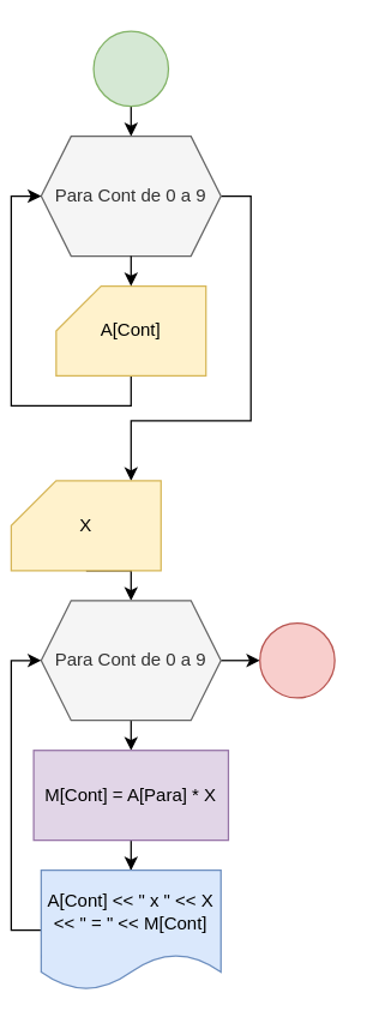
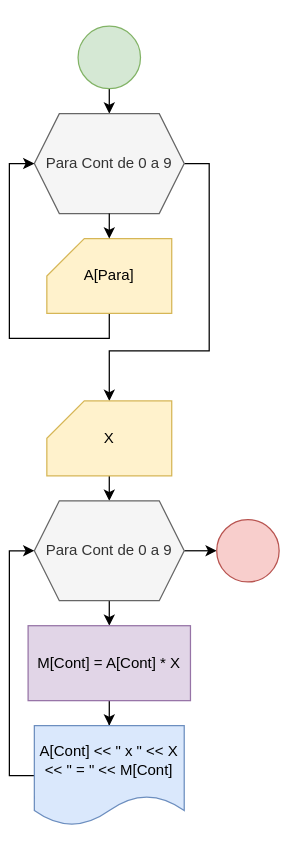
  <mxCell id="0" />
  <mxCell id="1" parent="0" />
  <mxCell id="2" style="edgeStyle=orthogonalEdgeStyle;rounded=0;orthogonalLoop=1;jettySize=auto;html=1;exitX=0.5;exitY=1;exitDx=0;exitDy=0;entryX=0.5;entryY=0;entryDx=0;entryDy=0;" parent="1" source="3" target="5" edge="1"><mxGeometry relative="1" as="geometry" /></mxCell>
  <mxCell id="3" value="" style="ellipse;whiteSpace=wrap;html=1;aspect=fixed;fillColor=#d5e8d4;strokeColor=#82b366;" parent="1" vertex="1"><mxGeometry x="60" y="20" width="50" height="50" as="geometry" /></mxCell>
  <mxCell id="4" style="edgeStyle=orthogonalEdgeStyle;rounded=0;orthogonalLoop=1;jettySize=auto;html=1;exitX=1;exitY=0.5;exitDx=0;exitDy=0;" parent="1" source="5" target="10" edge="1"><mxGeometry relative="1" as="geometry"><Array as="points"><mxPoint x="165" y="130" /><mxPoint x="165" y="280" /><mxPoint x="85" y="280" /></Array></mxGeometry></mxCell>
  <mxCell id="5" value="Para Cont de 0 a 9" style="shape=hexagon;perimeter=hexagonPerimeter2;whiteSpace=wrap;html=1;fixedSize=1;fillColor=#f5f5f5;fontColor=#333333;strokeColor=#666666;" parent="1" vertex="1"><mxGeometry x="25" y="90" width="120" height="80" as="geometry" /></mxCell>
  <mxCell id="6" style="edgeStyle=orthogonalEdgeStyle;rounded=0;orthogonalLoop=1;jettySize=auto;html=1;exitX=0.5;exitY=1;exitDx=0;exitDy=0;exitPerimeter=0;entryX=0;entryY=0.5;entryDx=0;entryDy=0;" parent="1" source="7" target="5" edge="1"><mxGeometry relative="1" as="geometry" /></mxCell>
- <mxCell id="7" value="A[Cont]" style="shape=card;whiteSpace=wrap;html=1;fillColor=#fff2cc;strokeColor=#d6b656;" parent="1" vertex="1"><mxGeometry x="35" y="190" width="100" height="60" as="geometry" /></mxCell>
+ <mxCell id="7" value="A[Para]" style="shape=card;whiteSpace=wrap;html=1;fillColor=#fff2cc;strokeColor=#d6b656;" parent="1" vertex="1"><mxGeometry x="35" y="190" width="100" height="60" as="geometry" /></mxCell>
  <mxCell id="8" style="edgeStyle=orthogonalEdgeStyle;rounded=0;orthogonalLoop=1;jettySize=auto;html=1;exitX=0.5;exitY=1;exitDx=0;exitDy=0;entryX=0.5;entryY=0;entryDx=0;entryDy=0;entryPerimeter=0;" parent="1" source="5" target="7" edge="1"><mxGeometry relative="1" as="geometry" /></mxCell>
  <mxCell id="9" style="edgeStyle=orthogonalEdgeStyle;rounded=0;orthogonalLoop=1;jettySize=auto;html=1;exitX=0.5;exitY=1;exitDx=0;exitDy=0;exitPerimeter=0;entryX=0.5;entryY=0;entryDx=0;entryDy=0;" parent="1" source="10" target="13" edge="1"><mxGeometry relative="1" as="geometry" /></mxCell>
- <mxCell id="10" value="X" style="shape=card;whiteSpace=wrap;html=1;fillColor=#fff2cc;strokeColor=#d6b656;" parent="1" vertex="1"><mxGeometry x="5" y="320" width="100" height="60" as="geometry" /></mxCell>
+ <mxCell id="10" value="X" style="shape=card;whiteSpace=wrap;html=1;fillColor=#fff2cc;strokeColor=#d6b656;" parent="1" vertex="1"><mxGeometry x="35" y="320" width="100" height="60" as="geometry" /></mxCell>
  <mxCell id="11" style="edgeStyle=orthogonalEdgeStyle;rounded=0;orthogonalLoop=1;jettySize=auto;html=1;exitX=0.5;exitY=1;exitDx=0;exitDy=0;entryX=0.5;entryY=0;entryDx=0;entryDy=0;" parent="1" source="13" target="15" edge="1"><mxGeometry relative="1" as="geometry" /></mxCell>
  <mxCell id="12" style="edgeStyle=orthogonalEdgeStyle;rounded=0;orthogonalLoop=1;jettySize=auto;html=1;exitX=1;exitY=0.5;exitDx=0;exitDy=0;entryX=0;entryY=0.5;entryDx=0;entryDy=0;" parent="1" source="13" target="18" edge="1"><mxGeometry relative="1" as="geometry" /></mxCell>
  <mxCell id="13" value="Para Cont de 0 a 9" style="shape=hexagon;perimeter=hexagonPerimeter2;whiteSpace=wrap;html=1;fixedSize=1;fillColor=#f5f5f5;fontColor=#333333;strokeColor=#666666;" parent="1" vertex="1"><mxGeometry x="25" y="400" width="120" height="80" as="geometry" /></mxCell>
  <mxCell id="14" style="edgeStyle=orthogonalEdgeStyle;rounded=0;orthogonalLoop=1;jettySize=auto;html=1;exitX=0.5;exitY=1;exitDx=0;exitDy=0;" parent="1" source="15" target="17" edge="1"><mxGeometry relative="1" as="geometry" /></mxCell>
- <mxCell id="15" value="M[Cont] = A[Para] * X" style="rounded=0;whiteSpace=wrap;html=1;fillColor=#e1d5e7;strokeColor=#9673a6;" parent="1" vertex="1"><mxGeometry x="20" y="500" width="130" height="60" as="geometry" /></mxCell>
+ <mxCell id="15" value="M[Cont] = A[Cont] * X" style="rounded=0;whiteSpace=wrap;html=1;fillColor=#e1d5e7;strokeColor=#9673a6;" parent="1" vertex="1"><mxGeometry x="20" y="500" width="130" height="60" as="geometry" /></mxCell>
  <mxCell id="16" style="edgeStyle=orthogonalEdgeStyle;rounded=0;orthogonalLoop=1;jettySize=auto;html=1;exitX=0;exitY=0.5;exitDx=0;exitDy=0;entryX=0;entryY=0.5;entryDx=0;entryDy=0;" parent="1" source="17" target="13" edge="1"><mxGeometry relative="1" as="geometry" /></mxCell>
  <mxCell id="17" value="A[Cont] &amp;lt;&amp;lt; &quot; x &quot; &amp;lt;&amp;lt; X &amp;lt;&amp;lt; &quot; = &quot; &amp;lt;&amp;lt; M[Cont]" style="shape=document;whiteSpace=wrap;html=1;boundedLbl=1;fillColor=#dae8fc;strokeColor=#6c8ebf;" parent="1" vertex="1"><mxGeometry x="25" y="580" width="120" height="80" as="geometry" /></mxCell>
  <mxCell id="18" value="" style="ellipse;whiteSpace=wrap;html=1;aspect=fixed;fillColor=#f8cecc;strokeColor=#b85450;" parent="1" vertex="1"><mxGeometry x="171" y="415" width="50" height="50" as="geometry" /></mxCell>
